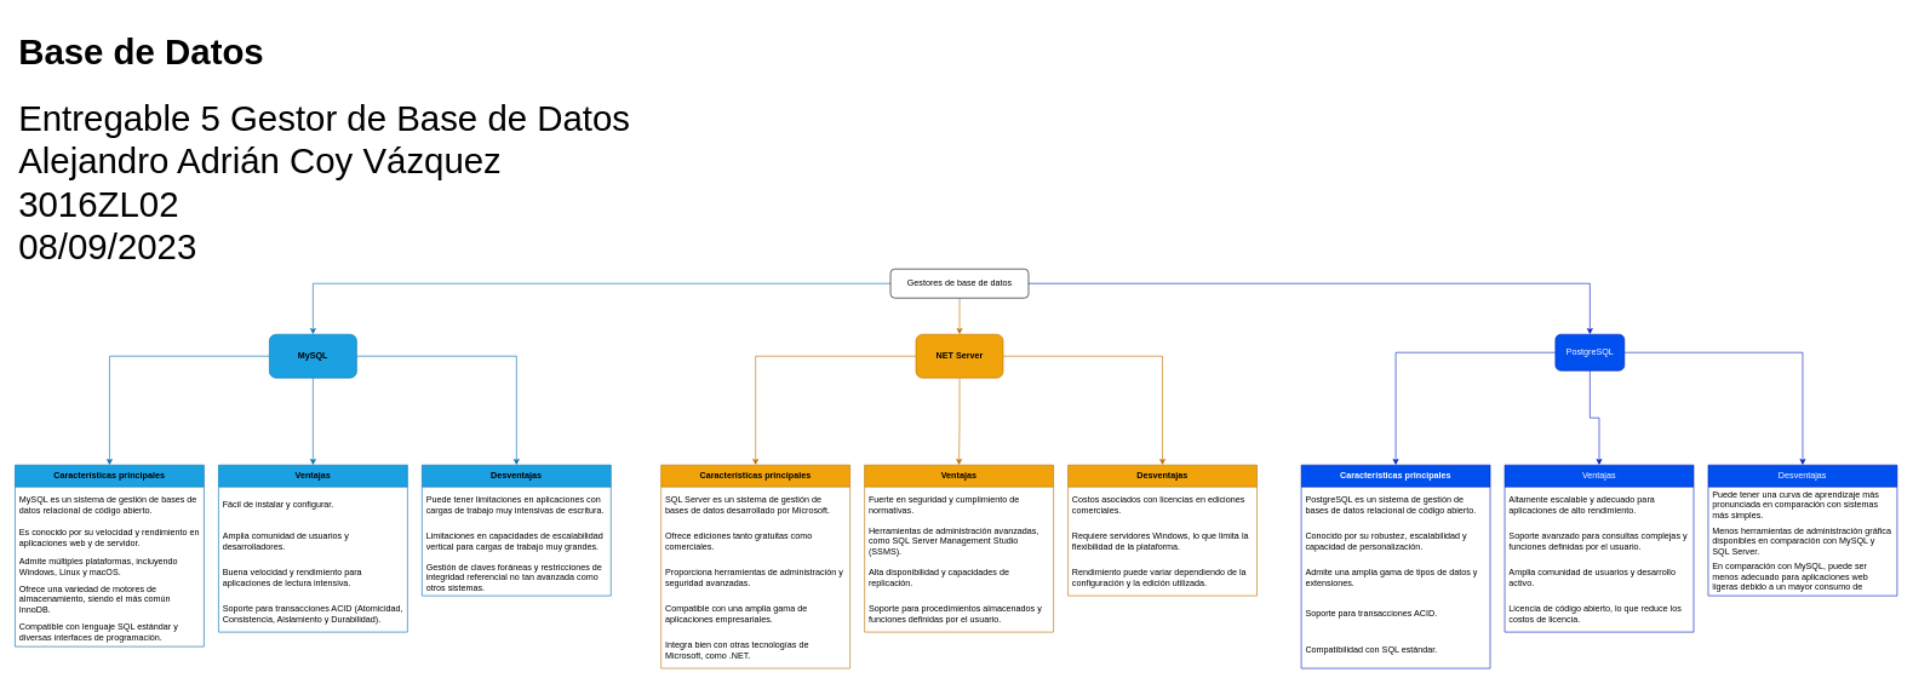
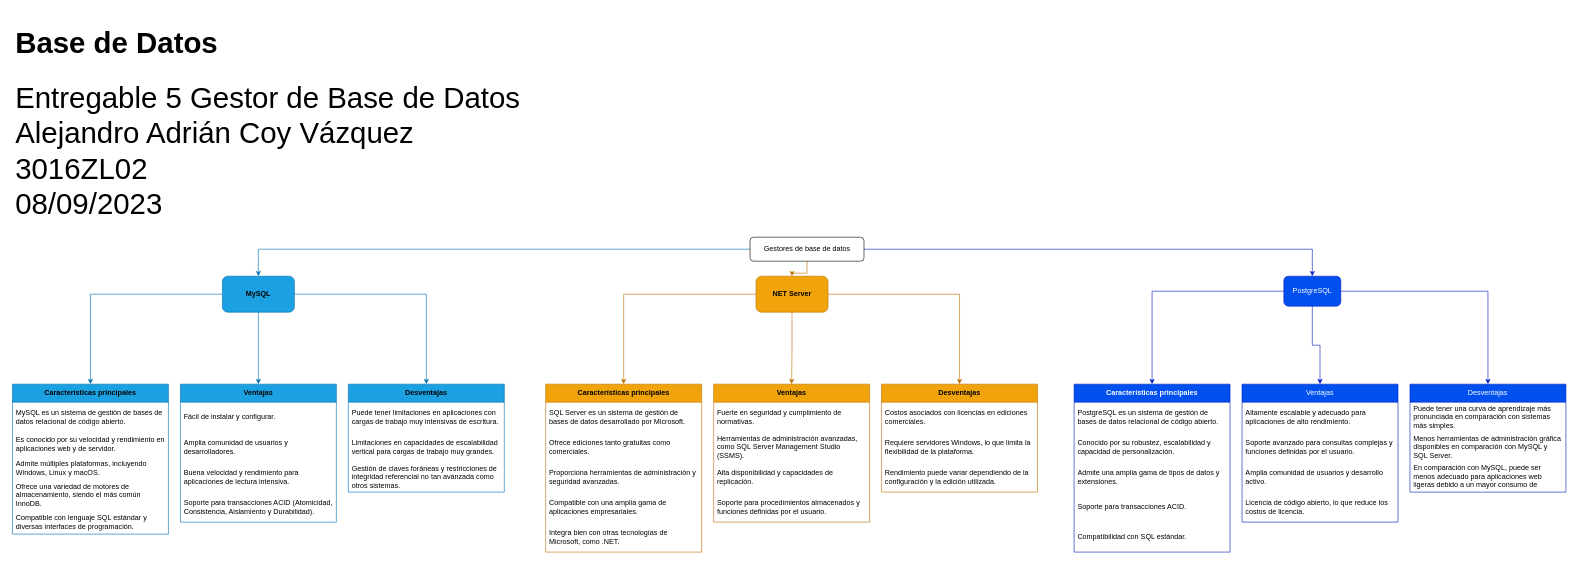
  <mxCell id="0" />
  <mxCell id="1" parent="0" />
  <mxCell id="2" value="" style="edgeStyle=orthogonalEdgeStyle;rounded=0;orthogonalLoop=1;jettySize=auto;html=1;fillColor=#1ba1e2;strokeColor=#006EAF;" edge="1" parent="1" source="5" target="9"><mxGeometry relative="1" as="geometry" /></mxCell>
  <mxCell id="3" value="" style="edgeStyle=orthogonalEdgeStyle;rounded=0;orthogonalLoop=1;jettySize=auto;html=1;fillColor=#0050ef;strokeColor=#001DBC;" edge="1" parent="1" source="5" target="13"><mxGeometry relative="1" as="geometry" /></mxCell>
  <mxCell id="4" value="" style="edgeStyle=orthogonalEdgeStyle;rounded=0;orthogonalLoop=1;jettySize=auto;html=1;fillColor=#f0a30a;strokeColor=#BD7000;" edge="1" parent="1" source="5" target="17"><mxGeometry relative="1" as="geometry" /></mxCell>
- <mxCell id="5" value="Gestores de base de datos" style="rounded=1;whiteSpace=wrap;html=1;" vertex="1" parent="1"><mxGeometry x="1224.7" y="370" width="190" height="40" as="geometry" /></mxCell>
+ <mxCell id="5" value="Gestores de base de datos" style="rounded=1;whiteSpace=wrap;html=1;" vertex="1" parent="1"><mxGeometry x="1249.7" y="395" width="190" height="40" as="geometry" /></mxCell>
  <mxCell id="6" value="" style="edgeStyle=orthogonalEdgeStyle;rounded=0;orthogonalLoop=1;jettySize=auto;html=1;entryX=0.5;entryY=0;entryDx=0;entryDy=0;fillColor=#1ba1e2;strokeColor=#006EAF;" edge="1" parent="1" source="9" target="18"><mxGeometry relative="1" as="geometry"><mxPoint x="149.941" y="610" as="targetPoint" /></mxGeometry></mxCell>
  <mxCell id="7" value="" style="edgeStyle=orthogonalEdgeStyle;rounded=0;orthogonalLoop=1;jettySize=auto;html=1;entryX=0.5;entryY=0;entryDx=0;entryDy=0;fillColor=#1ba1e2;strokeColor=#006EAF;" edge="1" parent="1" source="9" target="24"><mxGeometry relative="1" as="geometry"><mxPoint x="430" y="610" as="targetPoint" /></mxGeometry></mxCell>
  <mxCell id="8" value="" style="edgeStyle=orthogonalEdgeStyle;rounded=0;orthogonalLoop=1;jettySize=auto;html=1;entryX=0.5;entryY=0;entryDx=0;entryDy=0;fillColor=#1ba1e2;strokeColor=#006EAF;" edge="1" parent="1" source="9" target="29"><mxGeometry relative="1" as="geometry"><mxPoint x="709.941" y="610" as="targetPoint" /></mxGeometry></mxCell>
  <mxCell id="9" value="MySQL" style="whiteSpace=wrap;html=1;rounded=1;fillColor=#1ba1e2;fontColor=#000000;strokeColor=#006EAF;labelBorderColor=none;fontStyle=1" vertex="1" parent="1"><mxGeometry x="370" y="460" width="120" height="60" as="geometry" /></mxCell>
  <mxCell id="10" value="" style="edgeStyle=orthogonalEdgeStyle;rounded=0;orthogonalLoop=1;jettySize=auto;html=1;exitX=1;exitY=0.5;exitDx=0;exitDy=0;entryX=0.5;entryY=0;entryDx=0;entryDy=0;fillColor=#0050ef;strokeColor=#001DBC;" edge="1" parent="1" source="13" target="59"><mxGeometry relative="1" as="geometry"><mxPoint x="2308.7" y="500" as="sourcePoint" /><mxPoint x="2379.7" y="610" as="targetPoint" /></mxGeometry></mxCell>
  <mxCell id="11" value="" style="edgeStyle=orthogonalEdgeStyle;rounded=0;orthogonalLoop=1;jettySize=auto;html=1;exitX=0.5;exitY=1;exitDx=0;exitDy=0;entryX=0.5;entryY=0;entryDx=0;entryDy=0;fillColor=#0050ef;strokeColor=#001DBC;" edge="1" parent="1" source="13" target="54"><mxGeometry relative="1" as="geometry"><mxPoint x="2199.7" y="530" as="sourcePoint" /><mxPoint x="2199.7" y="610" as="targetPoint" /></mxGeometry></mxCell>
  <mxCell id="12" value="" style="edgeStyle=orthogonalEdgeStyle;rounded=0;orthogonalLoop=1;jettySize=auto;html=1;exitX=0;exitY=0.5;exitDx=0;exitDy=0;entryX=0.5;entryY=0;entryDx=0;entryDy=0;fillColor=#0050ef;strokeColor=#001DBC;" edge="1" parent="1" source="13" target="48"><mxGeometry relative="1" as="geometry"><mxPoint x="2188.7" y="500" as="sourcePoint" /><mxPoint x="2019.7" y="610" as="targetPoint" /></mxGeometry></mxCell>
  <mxCell id="13" value="PostgreSQL" style="whiteSpace=wrap;html=1;rounded=1;fillColor=#0050ef;fontColor=#ffffff;strokeColor=#001DBC;" vertex="1" parent="1"><mxGeometry x="2139.7" y="460" width="95" height="50" as="geometry" /></mxCell>
  <mxCell id="14" value="" style="edgeStyle=orthogonalEdgeStyle;rounded=0;orthogonalLoop=1;jettySize=auto;html=1;entryX=0.5;entryY=0;entryDx=0;entryDy=0;fillColor=#f0a30a;strokeColor=#BD7000;" edge="1" parent="1" source="17" target="33"><mxGeometry relative="1" as="geometry"><mxPoint x="1128.7" y="610" as="targetPoint" /></mxGeometry></mxCell>
  <mxCell id="15" value="" style="edgeStyle=orthogonalEdgeStyle;rounded=0;orthogonalLoop=1;jettySize=auto;html=1;entryX=0.5;entryY=0;entryDx=0;entryDy=0;fillColor=#f0a30a;strokeColor=#BD7000;" edge="1" parent="1" source="17" target="39"><mxGeometry relative="1" as="geometry"><mxPoint x="1318.7" y="610" as="targetPoint" /></mxGeometry></mxCell>
  <mxCell id="16" value="" style="edgeStyle=orthogonalEdgeStyle;rounded=0;orthogonalLoop=1;jettySize=auto;html=1;entryX=0.5;entryY=0;entryDx=0;entryDy=0;fillColor=#f0a30a;strokeColor=#BD7000;" edge="1" parent="1" source="17" target="44"><mxGeometry relative="1" as="geometry"><mxPoint x="1508.7" y="610" as="targetPoint" /></mxGeometry></mxCell>
  <mxCell id="17" value="&lt;b&gt;NET Server&lt;/b&gt;" style="whiteSpace=wrap;html=1;rounded=1;fillColor=#f0a30a;fontColor=#000000;strokeColor=#BD7000;" vertex="1" parent="1"><mxGeometry x="1259.7" y="460" width="120" height="60" as="geometry" /></mxCell>
  <mxCell id="18" value="&lt;font color=&quot;#000000&quot;&gt;&lt;b&gt;Características principales&lt;/b&gt;&lt;/font&gt;" style="swimlane;fontStyle=0;childLayout=stackLayout;horizontal=1;startSize=30;horizontalStack=0;resizeParent=1;resizeParentMax=0;resizeLast=0;collapsible=1;marginBottom=0;whiteSpace=wrap;html=1;fillColor=#1ba1e2;fontColor=#ffffff;strokeColor=#006EAF;" vertex="1" parent="1"><mxGeometry x="20" y="640" width="260" height="250" as="geometry" /></mxCell>
  <mxCell id="19" value="MySQL es un sistema de gestión de bases de datos relacional de código abierto." style="text;strokeColor=none;fillColor=none;align=left;verticalAlign=middle;spacingLeft=4;spacingRight=4;overflow=hidden;points=[[0,0.5],[1,0.5]];portConstraint=eastwest;rotatable=0;whiteSpace=wrap;html=1;" vertex="1" parent="18"><mxGeometry y="30" width="260" height="50" as="geometry" /></mxCell>
  <mxCell id="20" value="Es conocido por su velocidad y rendimiento en aplicaciones web y de servidor." style="text;strokeColor=none;fillColor=none;align=left;verticalAlign=middle;spacingLeft=4;spacingRight=4;overflow=hidden;points=[[0,0.5],[1,0.5]];portConstraint=eastwest;rotatable=0;whiteSpace=wrap;html=1;" vertex="1" parent="18"><mxGeometry y="80" width="260" height="40" as="geometry" /></mxCell>
  <mxCell id="21" value="Admite múltiples plataformas, incluyendo Windows, Linux y macOS." style="text;strokeColor=none;fillColor=none;align=left;verticalAlign=middle;spacingLeft=4;spacingRight=4;overflow=hidden;points=[[0,0.5],[1,0.5]];portConstraint=eastwest;rotatable=0;whiteSpace=wrap;html=1;" vertex="1" parent="18"><mxGeometry y="120" width="260" height="40" as="geometry" /></mxCell>
  <mxCell id="22" value="Ofrece una variedad de motores de almacenamiento, siendo el más común InnoDB." style="text;strokeColor=none;fillColor=none;align=left;verticalAlign=middle;spacingLeft=4;spacingRight=4;overflow=hidden;points=[[0,0.5],[1,0.5]];portConstraint=eastwest;rotatable=0;whiteSpace=wrap;html=1;" vertex="1" parent="18"><mxGeometry y="160" width="260" height="50" as="geometry" /></mxCell>
  <mxCell id="23" value="Compatible con lenguaje SQL estándar y diversas interfaces de programación." style="text;strokeColor=none;fillColor=none;align=left;verticalAlign=middle;spacingLeft=4;spacingRight=4;overflow=hidden;points=[[0,0.5],[1,0.5]];portConstraint=eastwest;rotatable=0;whiteSpace=wrap;html=1;" vertex="1" parent="18"><mxGeometry y="210" width="260" height="40" as="geometry" /></mxCell>
  <mxCell id="24" value="&lt;font color=&quot;#050505&quot;&gt;&lt;b&gt;Ventajas&lt;/b&gt;&lt;/font&gt;" style="swimlane;fontStyle=0;childLayout=stackLayout;horizontal=1;startSize=30;horizontalStack=0;resizeParent=1;resizeParentMax=0;resizeLast=0;collapsible=1;marginBottom=0;whiteSpace=wrap;html=1;fillColor=#1ba1e2;fontColor=#ffffff;strokeColor=#006EAF;" vertex="1" parent="1"><mxGeometry x="300" y="640" width="260" height="230" as="geometry" /></mxCell>
  <mxCell id="25" value="Fácil de instalar y configurar." style="text;strokeColor=none;fillColor=none;align=left;verticalAlign=middle;spacingLeft=4;spacingRight=4;overflow=hidden;points=[[0,0.5],[1,0.5]];portConstraint=eastwest;rotatable=0;whiteSpace=wrap;html=1;" vertex="1" parent="24"><mxGeometry y="30" width="260" height="50" as="geometry" /></mxCell>
  <mxCell id="26" value="Amplia comunidad de usuarios y desarrolladores." style="text;strokeColor=none;fillColor=none;align=left;verticalAlign=middle;spacingLeft=4;spacingRight=4;overflow=hidden;points=[[0,0.5],[1,0.5]];portConstraint=eastwest;rotatable=0;whiteSpace=wrap;html=1;" vertex="1" parent="24"><mxGeometry y="80" width="260" height="50" as="geometry" /></mxCell>
  <mxCell id="27" value="Buena velocidad y rendimiento para aplicaciones de lectura intensiva." style="text;strokeColor=none;fillColor=none;align=left;verticalAlign=middle;spacingLeft=4;spacingRight=4;overflow=hidden;points=[[0,0.5],[1,0.5]];portConstraint=eastwest;rotatable=0;whiteSpace=wrap;html=1;" vertex="1" parent="24"><mxGeometry y="130" width="260" height="50" as="geometry" /></mxCell>
  <mxCell id="28" value="Soporte para transacciones ACID (Atomicidad, Consistencia, Aislamiento y Durabilidad)." style="text;strokeColor=none;fillColor=none;align=left;verticalAlign=middle;spacingLeft=4;spacingRight=4;overflow=hidden;points=[[0,0.5],[1,0.5]];portConstraint=eastwest;rotatable=0;whiteSpace=wrap;html=1;" vertex="1" parent="24"><mxGeometry y="180" width="260" height="50" as="geometry" /></mxCell>
  <mxCell id="29" value="&lt;font color=&quot;#000000&quot;&gt;&lt;b&gt;Desventajas&lt;/b&gt;&lt;/font&gt;" style="swimlane;fontStyle=0;childLayout=stackLayout;horizontal=1;startSize=30;horizontalStack=0;resizeParent=1;resizeParentMax=0;resizeLast=0;collapsible=1;marginBottom=0;whiteSpace=wrap;html=1;fillColor=#1ba1e2;fontColor=#ffffff;strokeColor=#006EAF;" vertex="1" parent="1"><mxGeometry x="580" y="640" width="260" height="180" as="geometry" /></mxCell>
  <mxCell id="30" value="Puede tener limitaciones en aplicaciones con cargas de trabajo muy intensivas de escritura." style="text;strokeColor=none;fillColor=none;align=left;verticalAlign=middle;spacingLeft=4;spacingRight=4;overflow=hidden;points=[[0,0.5],[1,0.5]];portConstraint=eastwest;rotatable=0;whiteSpace=wrap;html=1;" vertex="1" parent="29"><mxGeometry y="30" width="260" height="50" as="geometry" /></mxCell>
  <mxCell id="31" value="Limitaciones en capacidades de escalabilidad vertical para cargas de trabajo muy grandes." style="text;strokeColor=none;fillColor=none;align=left;verticalAlign=middle;spacingLeft=4;spacingRight=4;overflow=hidden;points=[[0,0.5],[1,0.5]];portConstraint=eastwest;rotatable=0;whiteSpace=wrap;html=1;" vertex="1" parent="29"><mxGeometry y="80" width="260" height="50" as="geometry" /></mxCell>
  <mxCell id="32" value="Gestión de claves foráneas y restricciones de integridad referencial no tan avanzada como otros sistemas." style="text;strokeColor=none;fillColor=none;align=left;verticalAlign=middle;spacingLeft=4;spacingRight=4;overflow=hidden;points=[[0,0.5],[1,0.5]];portConstraint=eastwest;rotatable=0;whiteSpace=wrap;html=1;" vertex="1" parent="29"><mxGeometry y="130" width="260" height="50" as="geometry" /></mxCell>
  <mxCell id="33" value="&lt;b&gt;Características principales&lt;/b&gt;" style="swimlane;fontStyle=0;childLayout=stackLayout;horizontal=1;startSize=30;horizontalStack=0;resizeParent=1;resizeParentMax=0;resizeLast=0;collapsible=1;marginBottom=0;whiteSpace=wrap;html=1;fillColor=#f0a30a;fontColor=#000000;strokeColor=#BD7000;" vertex="1" parent="1"><mxGeometry x="909" y="640" width="260" height="280" as="geometry" /></mxCell>
  <mxCell id="34" value="SQL Server es un sistema de gestión de bases de datos desarrollado por Microsoft." style="text;strokeColor=none;fillColor=none;align=left;verticalAlign=middle;spacingLeft=4;spacingRight=4;overflow=hidden;points=[[0,0.5],[1,0.5]];portConstraint=eastwest;rotatable=0;whiteSpace=wrap;html=1;" vertex="1" parent="33"><mxGeometry y="30" width="260" height="50" as="geometry" /></mxCell>
  <mxCell id="35" value="Ofrece ediciones tanto gratuitas como comerciales." style="text;strokeColor=none;fillColor=none;align=left;verticalAlign=middle;spacingLeft=4;spacingRight=4;overflow=hidden;points=[[0,0.5],[1,0.5]];portConstraint=eastwest;rotatable=0;whiteSpace=wrap;html=1;" vertex="1" parent="33"><mxGeometry y="80" width="260" height="50" as="geometry" /></mxCell>
  <mxCell id="36" value="Proporciona herramientas de administración y seguridad avanzadas." style="text;strokeColor=none;fillColor=none;align=left;verticalAlign=middle;spacingLeft=4;spacingRight=4;overflow=hidden;points=[[0,0.5],[1,0.5]];portConstraint=eastwest;rotatable=0;whiteSpace=wrap;html=1;" vertex="1" parent="33"><mxGeometry y="130" width="260" height="50" as="geometry" /></mxCell>
  <mxCell id="37" value="Compatible con una amplia gama de aplicaciones empresariales." style="text;strokeColor=none;fillColor=none;align=left;verticalAlign=middle;spacingLeft=4;spacingRight=4;overflow=hidden;points=[[0,0.5],[1,0.5]];portConstraint=eastwest;rotatable=0;whiteSpace=wrap;html=1;" vertex="1" parent="33"><mxGeometry y="180" width="260" height="50" as="geometry" /></mxCell>
  <mxCell id="38" value="Integra bien con otras tecnologías de Microsoft, como .NET." style="text;strokeColor=none;fillColor=none;align=left;verticalAlign=middle;spacingLeft=4;spacingRight=4;overflow=hidden;points=[[0,0.5],[1,0.5]];portConstraint=eastwest;rotatable=0;whiteSpace=wrap;html=1;" vertex="1" parent="33"><mxGeometry y="230" width="260" height="50" as="geometry" /></mxCell>
  <mxCell id="39" value="&lt;b&gt;Ventajas&lt;/b&gt;" style="swimlane;fontStyle=0;childLayout=stackLayout;horizontal=1;startSize=30;horizontalStack=0;resizeParent=1;resizeParentMax=0;resizeLast=0;collapsible=1;marginBottom=0;whiteSpace=wrap;html=1;fillColor=#f0a30a;fontColor=#000000;strokeColor=#BD7000;" vertex="1" parent="1"><mxGeometry x="1189" y="640" width="260" height="230" as="geometry" /></mxCell>
  <mxCell id="40" value="Fuerte en seguridad y cumplimiento de normativas." style="text;strokeColor=none;fillColor=none;align=left;verticalAlign=middle;spacingLeft=4;spacingRight=4;overflow=hidden;points=[[0,0.5],[1,0.5]];portConstraint=eastwest;rotatable=0;whiteSpace=wrap;html=1;" vertex="1" parent="39"><mxGeometry y="30" width="260" height="50" as="geometry" /></mxCell>
  <mxCell id="41" value="Herramientas de administración avanzadas, como SQL Server Management Studio (SSMS)." style="text;strokeColor=none;fillColor=none;align=left;verticalAlign=middle;spacingLeft=4;spacingRight=4;overflow=hidden;points=[[0,0.5],[1,0.5]];portConstraint=eastwest;rotatable=0;whiteSpace=wrap;html=1;" vertex="1" parent="39"><mxGeometry y="80" width="260" height="50" as="geometry" /></mxCell>
  <mxCell id="42" value="Alta disponibilidad y capacidades de replicación." style="text;strokeColor=none;fillColor=none;align=left;verticalAlign=middle;spacingLeft=4;spacingRight=4;overflow=hidden;points=[[0,0.5],[1,0.5]];portConstraint=eastwest;rotatable=0;whiteSpace=wrap;html=1;" vertex="1" parent="39"><mxGeometry y="130" width="260" height="50" as="geometry" /></mxCell>
  <mxCell id="43" value="Soporte para procedimientos almacenados y funciones definidas por el usuario." style="text;strokeColor=none;fillColor=none;align=left;verticalAlign=middle;spacingLeft=4;spacingRight=4;overflow=hidden;points=[[0,0.5],[1,0.5]];portConstraint=eastwest;rotatable=0;whiteSpace=wrap;html=1;" vertex="1" parent="39"><mxGeometry y="180" width="260" height="50" as="geometry" /></mxCell>
  <mxCell id="44" value="&lt;b&gt;Desventajas&lt;/b&gt;" style="swimlane;fontStyle=0;childLayout=stackLayout;horizontal=1;startSize=30;horizontalStack=0;resizeParent=1;resizeParentMax=0;resizeLast=0;collapsible=1;marginBottom=0;whiteSpace=wrap;html=1;fillColor=#f0a30a;fontColor=#000000;strokeColor=#BD7000;" vertex="1" parent="1"><mxGeometry x="1469" y="640" width="260" height="180" as="geometry" /></mxCell>
  <mxCell id="45" value="Costos asociados con licencias en ediciones comerciales." style="text;strokeColor=none;fillColor=none;align=left;verticalAlign=middle;spacingLeft=4;spacingRight=4;overflow=hidden;points=[[0,0.5],[1,0.5]];portConstraint=eastwest;rotatable=0;whiteSpace=wrap;html=1;" vertex="1" parent="44"><mxGeometry y="30" width="260" height="50" as="geometry" /></mxCell>
  <mxCell id="46" value="Requiere servidores Windows, lo que limita la flexibilidad de la plataforma." style="text;strokeColor=none;fillColor=none;align=left;verticalAlign=middle;spacingLeft=4;spacingRight=4;overflow=hidden;points=[[0,0.5],[1,0.5]];portConstraint=eastwest;rotatable=0;whiteSpace=wrap;html=1;" vertex="1" parent="44"><mxGeometry y="80" width="260" height="50" as="geometry" /></mxCell>
  <mxCell id="47" value="Rendimiento puede variar dependiendo de la configuración y la edición utilizada." style="text;strokeColor=none;fillColor=none;align=left;verticalAlign=middle;spacingLeft=4;spacingRight=4;overflow=hidden;points=[[0,0.5],[1,0.5]];portConstraint=eastwest;rotatable=0;whiteSpace=wrap;html=1;" vertex="1" parent="44"><mxGeometry y="130" width="260" height="50" as="geometry" /></mxCell>
  <mxCell id="48" value="&lt;b&gt;Características principales&lt;/b&gt;" style="swimlane;fontStyle=0;childLayout=stackLayout;horizontal=1;startSize=30;horizontalStack=0;resizeParent=1;resizeParentMax=0;resizeLast=0;collapsible=1;marginBottom=0;whiteSpace=wrap;html=1;fillColor=#0050ef;fontColor=#ffffff;strokeColor=#001DBC;" vertex="1" parent="1"><mxGeometry x="1790" y="640" width="260" height="280" as="geometry" /></mxCell>
  <mxCell id="49" value="PostgreSQL es un sistema de gestión de bases de datos relacional de código abierto." style="text;strokeColor=none;fillColor=none;align=left;verticalAlign=middle;spacingLeft=4;spacingRight=4;overflow=hidden;points=[[0,0.5],[1,0.5]];portConstraint=eastwest;rotatable=0;whiteSpace=wrap;html=1;" vertex="1" parent="48"><mxGeometry y="30" width="260" height="50" as="geometry" /></mxCell>
  <mxCell id="50" value="Conocido por su robustez, escalabilidad y capacidad de personalización." style="text;strokeColor=none;fillColor=none;align=left;verticalAlign=middle;spacingLeft=4;spacingRight=4;overflow=hidden;points=[[0,0.5],[1,0.5]];portConstraint=eastwest;rotatable=0;whiteSpace=wrap;html=1;" vertex="1" parent="48"><mxGeometry y="80" width="260" height="50" as="geometry" /></mxCell>
  <mxCell id="51" value="Admite una amplia gama de tipos de datos y extensiones." style="text;strokeColor=none;fillColor=none;align=left;verticalAlign=middle;spacingLeft=4;spacingRight=4;overflow=hidden;points=[[0,0.5],[1,0.5]];portConstraint=eastwest;rotatable=0;whiteSpace=wrap;html=1;" vertex="1" parent="48"><mxGeometry y="130" width="260" height="50" as="geometry" /></mxCell>
  <mxCell id="52" value="Soporte para transacciones ACID." style="text;strokeColor=none;fillColor=none;align=left;verticalAlign=middle;spacingLeft=4;spacingRight=4;overflow=hidden;points=[[0,0.5],[1,0.5]];portConstraint=eastwest;rotatable=0;whiteSpace=wrap;html=1;" vertex="1" parent="48"><mxGeometry y="180" width="260" height="50" as="geometry" /></mxCell>
  <mxCell id="53" value="Compatibilidad con SQL estándar." style="text;strokeColor=none;fillColor=none;align=left;verticalAlign=middle;spacingLeft=4;spacingRight=4;overflow=hidden;points=[[0,0.5],[1,0.5]];portConstraint=eastwest;rotatable=0;whiteSpace=wrap;html=1;" vertex="1" parent="48"><mxGeometry y="230" width="260" height="50" as="geometry" /></mxCell>
  <mxCell id="54" value="Ventajas" style="swimlane;fontStyle=0;childLayout=stackLayout;horizontal=1;startSize=30;horizontalStack=0;resizeParent=1;resizeParentMax=0;resizeLast=0;collapsible=1;marginBottom=0;whiteSpace=wrap;html=1;fillColor=#0050ef;fontColor=#ffffff;strokeColor=#001DBC;" vertex="1" parent="1"><mxGeometry x="2070" y="640" width="260" height="230" as="geometry" /></mxCell>
  <mxCell id="55" value="Altamente escalable y adecuado para aplicaciones de alto rendimiento." style="text;strokeColor=none;fillColor=none;align=left;verticalAlign=middle;spacingLeft=4;spacingRight=4;overflow=hidden;points=[[0,0.5],[1,0.5]];portConstraint=eastwest;rotatable=0;whiteSpace=wrap;html=1;" vertex="1" parent="54"><mxGeometry y="30" width="260" height="50" as="geometry" /></mxCell>
  <mxCell id="56" value="Soporte avanzado para consultas complejas y funciones definidas por el usuario." style="text;strokeColor=none;fillColor=none;align=left;verticalAlign=middle;spacingLeft=4;spacingRight=4;overflow=hidden;points=[[0,0.5],[1,0.5]];portConstraint=eastwest;rotatable=0;whiteSpace=wrap;html=1;" vertex="1" parent="54"><mxGeometry y="80" width="260" height="50" as="geometry" /></mxCell>
  <mxCell id="57" value="Amplia comunidad de usuarios y desarrollo activo." style="text;strokeColor=none;fillColor=none;align=left;verticalAlign=middle;spacingLeft=4;spacingRight=4;overflow=hidden;points=[[0,0.5],[1,0.5]];portConstraint=eastwest;rotatable=0;whiteSpace=wrap;html=1;" vertex="1" parent="54"><mxGeometry y="130" width="260" height="50" as="geometry" /></mxCell>
  <mxCell id="58" value="Licencia de código abierto, lo que reduce los costos de licencia." style="text;strokeColor=none;fillColor=none;align=left;verticalAlign=middle;spacingLeft=4;spacingRight=4;overflow=hidden;points=[[0,0.5],[1,0.5]];portConstraint=eastwest;rotatable=0;whiteSpace=wrap;html=1;" vertex="1" parent="54"><mxGeometry y="180" width="260" height="50" as="geometry" /></mxCell>
  <mxCell id="59" value="Desventajas" style="swimlane;fontStyle=0;childLayout=stackLayout;horizontal=1;startSize=30;horizontalStack=0;resizeParent=1;resizeParentMax=0;resizeLast=0;collapsible=1;marginBottom=0;whiteSpace=wrap;html=1;fillColor=#0050ef;fontColor=#ffffff;strokeColor=#001DBC;" vertex="1" parent="1"><mxGeometry x="2350" y="640" width="260" height="180" as="geometry" /></mxCell>
  <mxCell id="60" value="Puede tener una curva de aprendizaje más pronunciada en comparación con sistemas más simples." style="text;strokeColor=none;fillColor=none;align=left;verticalAlign=middle;spacingLeft=4;spacingRight=4;overflow=hidden;points=[[0,0.5],[1,0.5]];portConstraint=eastwest;rotatable=0;whiteSpace=wrap;html=1;" vertex="1" parent="59"><mxGeometry y="30" width="260" height="50" as="geometry" /></mxCell>
  <mxCell id="61" value="Menos herramientas de administración gráfica disponibles en comparación con MySQL y SQL Server." style="text;strokeColor=none;fillColor=none;align=left;verticalAlign=middle;spacingLeft=4;spacingRight=4;overflow=hidden;points=[[0,0.5],[1,0.5]];portConstraint=eastwest;rotatable=0;whiteSpace=wrap;html=1;" vertex="1" parent="59"><mxGeometry y="80" width="260" height="50" as="geometry" /></mxCell>
  <mxCell id="62" value="En comparación con MySQL, puede ser menos adecuado para aplicaciones web ligeras debido a un mayor consumo de recursos." style="text;strokeColor=none;fillColor=none;align=left;verticalAlign=middle;spacingLeft=4;spacingRight=4;overflow=hidden;points=[[0,0.5],[1,0.5]];portConstraint=eastwest;rotatable=0;whiteSpace=wrap;html=1;" vertex="1" parent="59"><mxGeometry y="130" width="260" height="50" as="geometry" /></mxCell>
  <mxCell id="63" value="&lt;h1 style=&quot;font-size: 49px;&quot;&gt;Base de Datos&lt;/h1&gt;&lt;div&gt;Entregable 5 Gestor de Base de Datos&lt;/div&gt;&lt;div&gt;Alejandro Adrián Coy Vázquez&lt;/div&gt;&lt;div&gt;3016ZL02&lt;/div&gt;&lt;div&gt;08/09/2023&lt;/div&gt;&lt;p style=&quot;font-size: 49px;&quot;&gt;&lt;br style=&quot;font-size: 49px;&quot;&gt;&lt;/p&gt;" style="text;html=1;strokeColor=none;fillColor=none;spacing=5;spacingTop=-20;whiteSpace=wrap;overflow=hidden;rounded=0;fontSize=49;" vertex="1" parent="1"><mxGeometry x="20" y="20" width="1150" height="380" as="geometry" /></mxCell>
